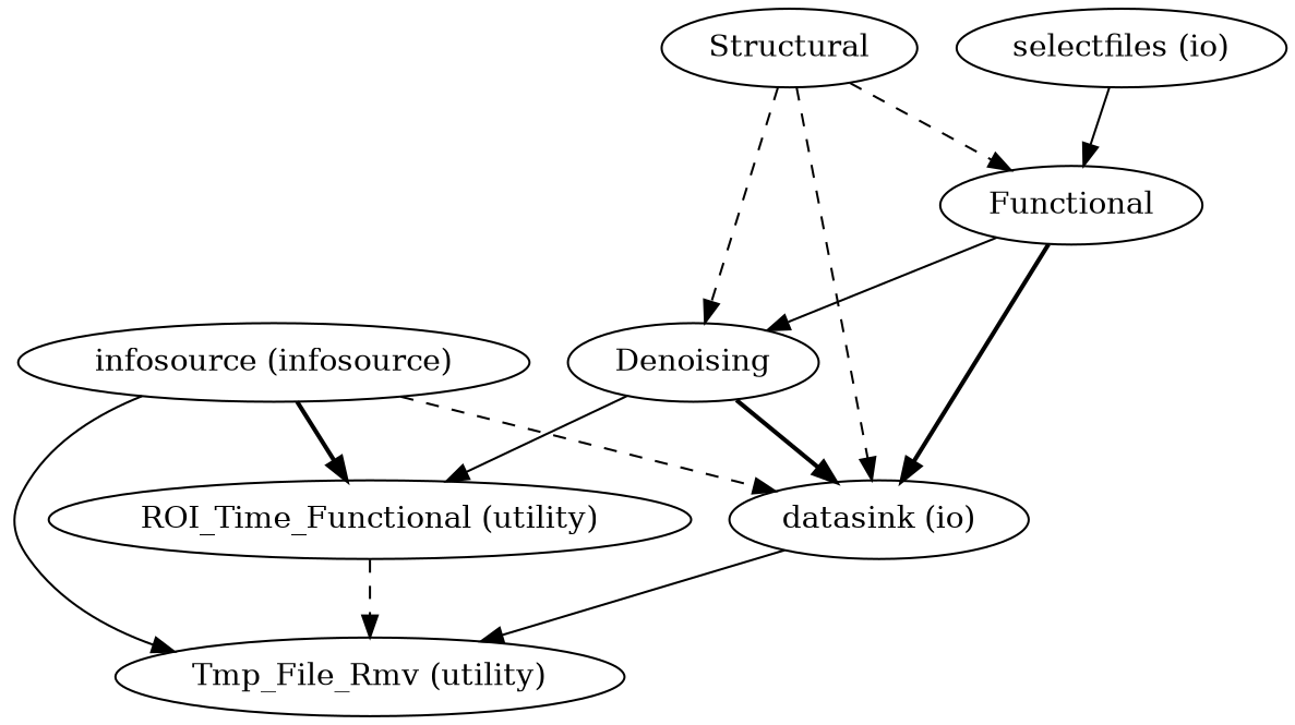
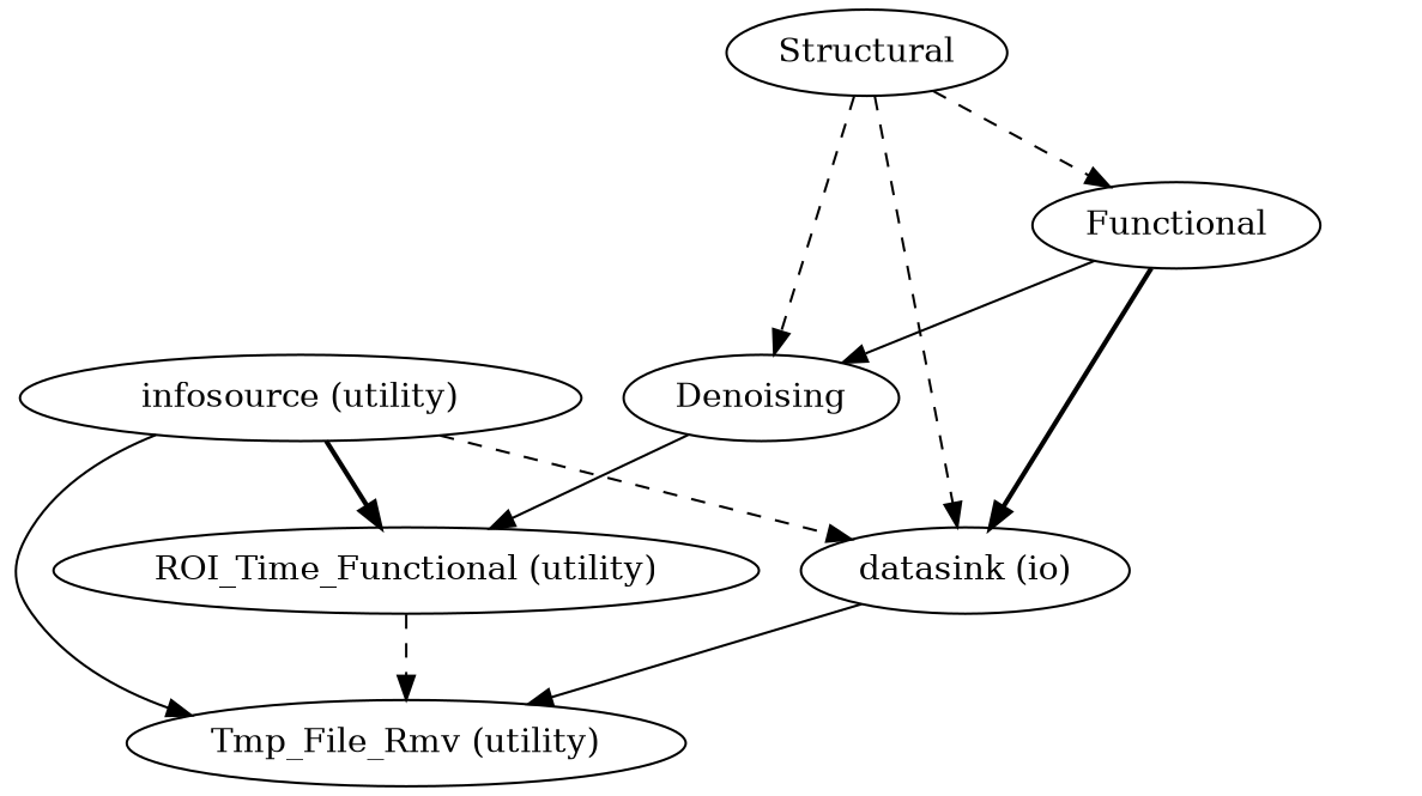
  strict digraph {
    edge [style=dashed]
    n1 [label="ROI_Time_Functional (utility)"]
-   "infosource (utility)" [label="infosource (infosource)"]
+   "infosource (utility)"
    "datasink (io)"
    "Tmp_File_Rmv (utility)"
-   "selectfiles (io)"
    Functional
    Structural
    Denoising
    n1 -> "Tmp_File_Rmv (utility)"
    "infosource (utility)" -> n1 [style=bold]
    "infosource (utility)" -> "datasink (io)"
    "infosource (utility)" -> "Tmp_File_Rmv (utility)" [style=solid]
    "datasink (io)" -> "Tmp_File_Rmv (utility)" [style=solid]
-   "selectfiles (io)" -> Functional [style=solid]
    Functional -> "datasink (io)" [style=bold]
    Functional -> Denoising [style=solid]
    Structural -> "datasink (io)"
    Structural -> Functional
    Structural -> Denoising
    Denoising -> n1 [style=solid]
-   Denoising -> "datasink (io)" [style=bold]
  }
